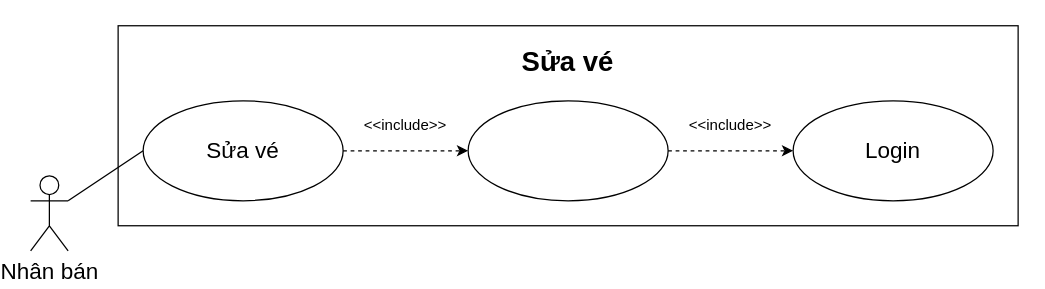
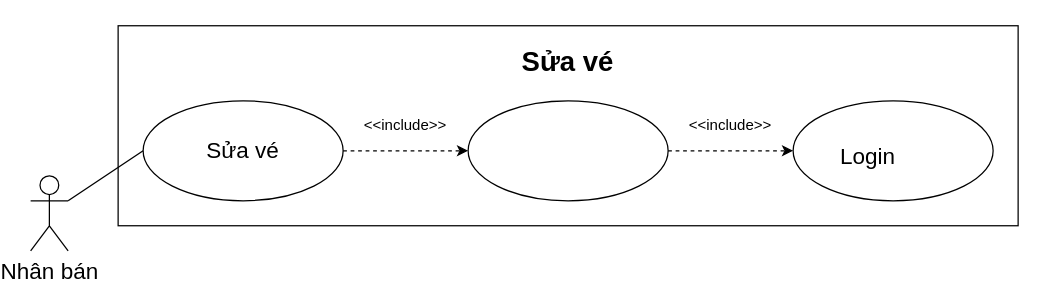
  <mxCell id="0" />
  <mxCell id="1" parent="0" />
  <mxCell id="2" value="" style="rounded=0;whiteSpace=wrap;html=1;" vertex="1" parent="1"><mxGeometry x="90" y="20" width="720" height="160" as="geometry" /></mxCell>
  <mxCell id="3" value="" style="ellipse;whiteSpace=wrap;html=1;" vertex="1" parent="1"><mxGeometry x="110" y="80" width="160" height="80" as="geometry" /></mxCell>
  <mxCell id="4" value="&lt;font style=&quot;font-size: 18px&quot;&gt;Nhân bán&lt;/font&gt;" style="shape=umlActor;verticalLabelPosition=bottom;verticalAlign=top;html=1;outlineConnect=0;" vertex="1" parent="1"><mxGeometry x="20" y="140" width="30" height="60" as="geometry" /></mxCell>
  <mxCell id="5" value="" style="ellipse;whiteSpace=wrap;html=1;" vertex="1" parent="1"><mxGeometry x="370" y="80" width="160" height="80" as="geometry" /></mxCell>
  <mxCell id="6" value="&lt;b&gt;&lt;font style=&quot;font-size: 22px&quot;&gt;Sửa vé&lt;/font&gt;&lt;/b&gt;" style="text;html=1;strokeColor=none;fillColor=none;align=center;verticalAlign=middle;whiteSpace=wrap;rounded=0;" vertex="1" parent="1"><mxGeometry x="372" y="40" width="156" height="20" as="geometry" /></mxCell>
  <mxCell id="7" value="" style="ellipse;whiteSpace=wrap;html=1;" vertex="1" parent="1"><mxGeometry x="630" y="80" width="160" height="80" as="geometry" /></mxCell>
  <mxCell id="8" value="&lt;font style=&quot;font-size: 18px&quot;&gt;Sửa vé&lt;/font&gt;" style="text;html=1;strokeColor=none;fillColor=none;align=center;verticalAlign=middle;whiteSpace=wrap;rounded=0;" vertex="1" parent="1"><mxGeometry x="135" y="110" width="110" height="20" as="geometry" /></mxCell>
- <mxCell id="9" value="&lt;font style=&quot;font-size: 18px&quot;&gt;Login&lt;/font&gt;" style="text;html=1;strokeColor=none;fillColor=none;align=center;verticalAlign=middle;whiteSpace=wrap;rounded=0;" vertex="1" parent="1"><mxGeometry x="655" y="110" width="110" height="20" as="geometry" /></mxCell>
+ <mxCell id="9" value="&lt;font style=&quot;font-size: 18px&quot;&gt;Login&lt;/font&gt;" style="text;html=1;strokeColor=none;fillColor=none;align=center;verticalAlign=middle;whiteSpace=wrap;rounded=0;" vertex="1" parent="1"><mxGeometry x="635" y="115" width="110" height="20" as="geometry" /></mxCell>
  <mxCell id="10" value="" style="endArrow=classic;html=1;dashed=1;entryX=0;entryY=0.5;entryDx=0;entryDy=0;exitX=1;exitY=0.5;exitDx=0;exitDy=0;" edge="1" parent="1" source="5" target="7"><mxGeometry width="50" height="50" relative="1" as="geometry"><mxPoint x="180" y="90" as="sourcePoint" /><mxPoint x="313.431" y="-61.716" as="targetPoint" /></mxGeometry></mxCell>
  <mxCell id="11" value="" style="endArrow=classic;html=1;dashed=1;entryX=0;entryY=0.5;entryDx=0;entryDy=0;exitX=1;exitY=0.5;exitDx=0;exitDy=0;" edge="1" parent="1" source="3" target="5"><mxGeometry width="50" height="50" relative="1" as="geometry"><mxPoint x="250" y="160" as="sourcePoint" /><mxPoint x="383.431" y="8.284" as="targetPoint" /></mxGeometry></mxCell>
  <mxCell id="12" value="&amp;lt;&amp;lt;include&amp;gt;&amp;gt;" style="text;html=1;strokeColor=none;fillColor=none;align=center;verticalAlign=middle;whiteSpace=wrap;rounded=0;" vertex="1" parent="1"><mxGeometry x="300" y="90" width="40" height="20" as="geometry" /></mxCell>
  <mxCell id="13" value="" style="endArrow=none;html=1;exitX=1;exitY=0.333;exitDx=0;exitDy=0;exitPerimeter=0;entryX=0;entryY=0.5;entryDx=0;entryDy=0;" edge="1" parent="1" source="4" target="3"><mxGeometry width="50" height="50" relative="1" as="geometry"><mxPoint x="380" y="310" as="sourcePoint" /><mxPoint x="140" y="350" as="targetPoint" /></mxGeometry></mxCell>
  <mxCell id="14" value="&amp;lt;&amp;lt;include&amp;gt;&amp;gt;" style="text;html=1;strokeColor=none;fillColor=none;align=center;verticalAlign=middle;whiteSpace=wrap;rounded=0;" vertex="1" parent="1"><mxGeometry x="560" y="90" width="40" height="20" as="geometry" /></mxCell>
